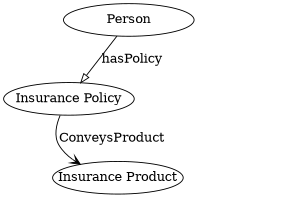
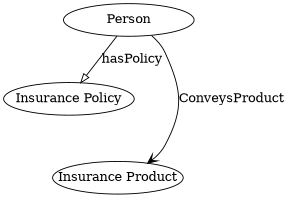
  digraph {
    prog=dot
    node [fixedsize=True type=Class]
    n1 [label="Insurance Policy" width=2.0]
    n2 [label="Insurance Product" width=2.0]
    n3 [label=Person width=2.0]
-   n1 -> n2 [arrowhead=vee label=ConveysProduct]
+   n3 -> n2 [arrowhead=vee label=ConveysProduct]
    n3 -> n1 [arrowhead=onormal label=hasPolicy]
  }
